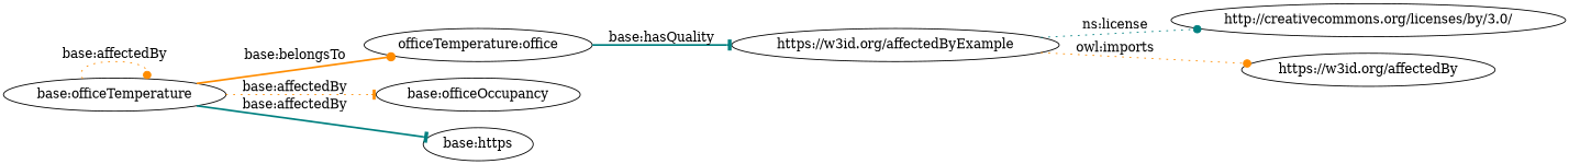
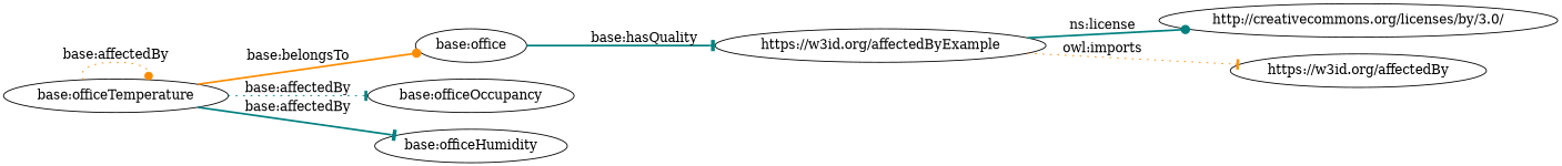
  digraph {
    rankdir=LR
    edge [arrowhead=tee color=teal style=bold]
    "https://w3id.org/affectedByExample"
    "http://creativecommons.org/licenses/by/3.0/"
    "https://w3id.org/affectedBy"
    "base:officeTemperature"
-   "base:office" [label="officeTemperature:office"]
+   "base:office"
    "base:officeOccupancy"
-   "base:officeHumidity" [label="base:https"]
-   "https://w3id.org/affectedByExample" -> "http://creativecommons.org/licenses/by/3.0/" [arrowhead=dot label="ns:license" style=dotted]
-   "https://w3id.org/affectedByExample" -> "https://w3id.org/affectedBy" [arrowhead=dot color=darkorange label="owl:imports" style=dotted]
+   "base:officeHumidity"
+   "https://w3id.org/affectedByExample" -> "http://creativecommons.org/licenses/by/3.0/" [arrowhead=dot label="ns:license"]
+   "https://w3id.org/affectedByExample" -> "https://w3id.org/affectedBy" [color=darkorange label="owl:imports" style=dotted]
    "base:officeTemperature" -> "base:officeTemperature" [arrowhead=dot color=darkorange label="base:affectedBy" style=dotted]
    "base:officeTemperature" -> "base:office" [arrowhead=dot color=darkorange label="base:belongsTo"]
-   "base:officeTemperature" -> "base:officeOccupancy" [color=darkorange label="base:affectedBy" style=dotted]
+   "base:officeTemperature" -> "base:officeOccupancy" [label="base:affectedBy" style=dotted]
    "base:officeTemperature" -> "base:officeHumidity" [label="base:affectedBy"]
    "base:office" -> "https://w3id.org/affectedByExample" [label="base:hasQuality"]
  }
